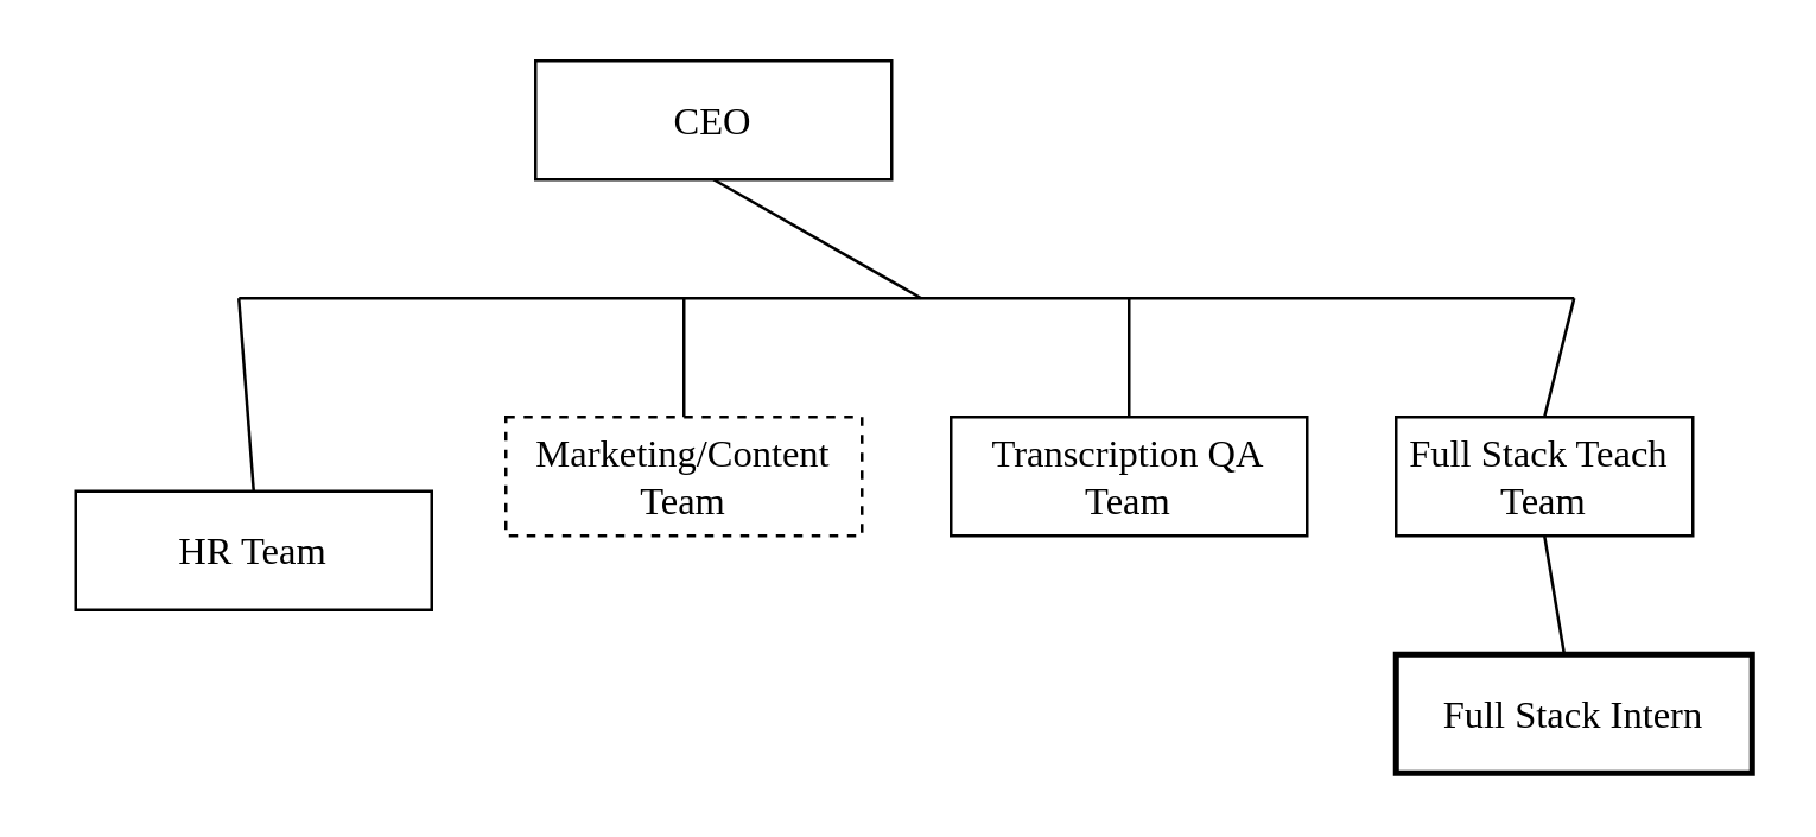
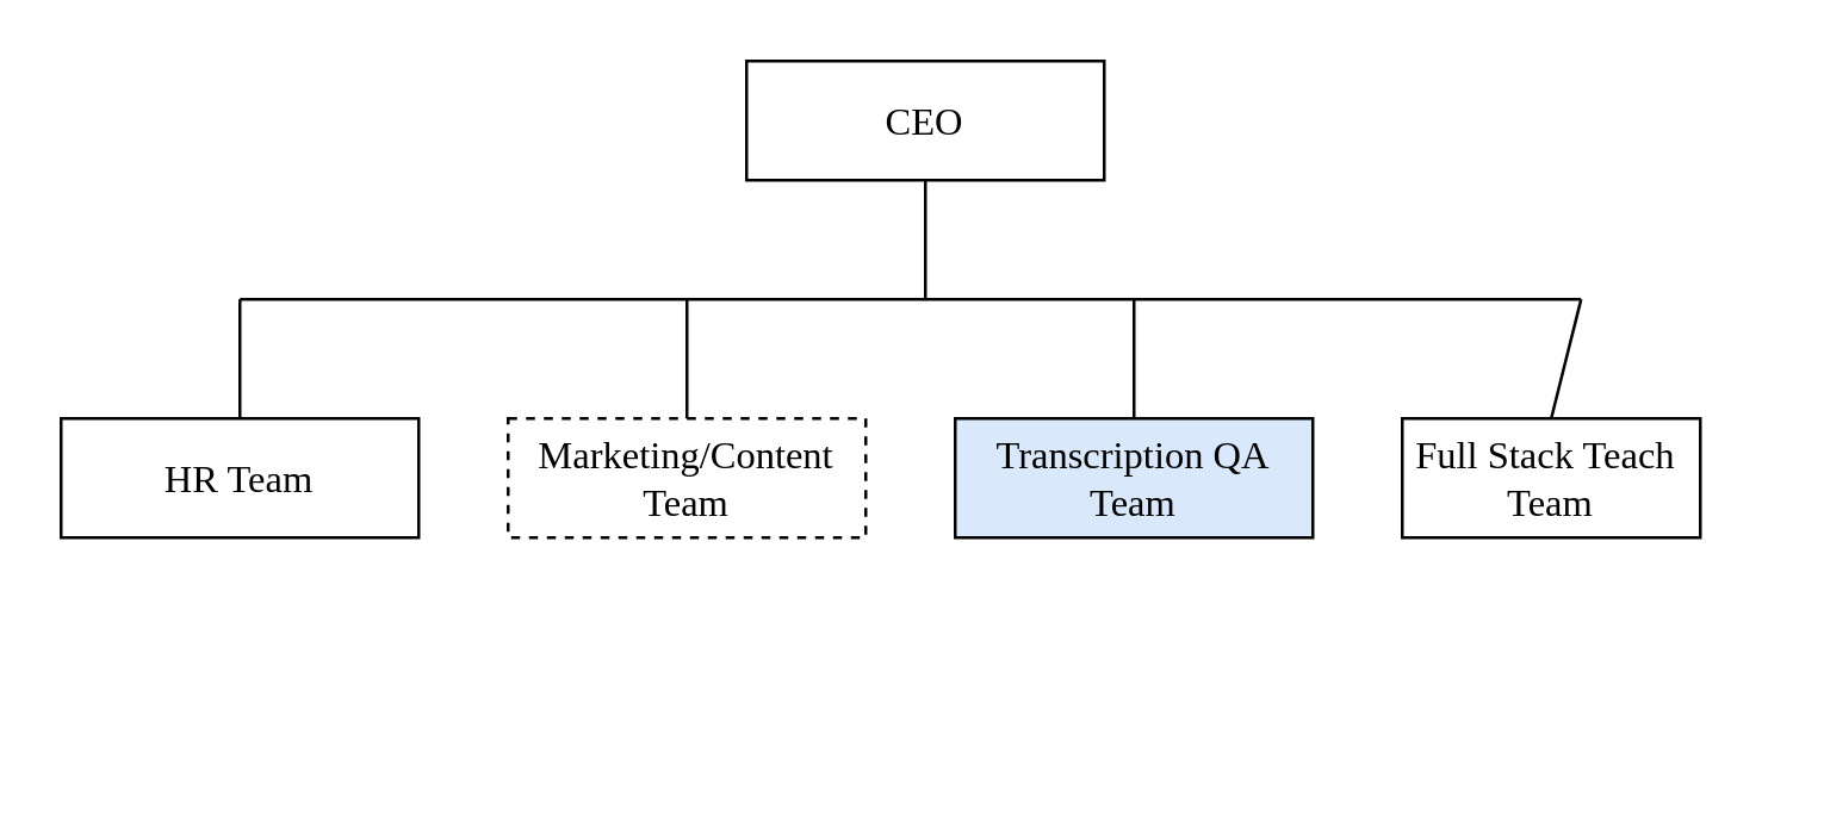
  <mxCell id="0" />
  <mxCell id="1" parent="0" />
- <mxCell id="2" value="CEO" style="rounded=0;whiteSpace=wrap;html=1;fontFamily=Times New Roman;fontSize=13;" vertex="1" parent="1"><mxGeometry x="180" y="20" width="120" height="40" as="geometry" /></mxCell>
+ <mxCell id="2" value="CEO" style="rounded=0;whiteSpace=wrap;html=1;fontFamily=Times New Roman;fontSize=13;" vertex="1" parent="1"><mxGeometry x="250" y="20" width="120" height="40" as="geometry" /></mxCell>
  <mxCell id="3" value="" style="endArrow=none;html=1;rounded=0;entryX=0.5;entryY=1;entryDx=0;entryDy=0;fontFamily=Times New Roman;fontSize=13;" edge="1" parent="1" target="2"><mxGeometry width="50" height="50" relative="1" as="geometry"><mxPoint x="310" y="100" as="sourcePoint" /><mxPoint x="340" y="110" as="targetPoint" /></mxGeometry></mxCell>
- <mxCell id="4" value="HR Team" style="rounded=0;whiteSpace=wrap;html=1;fontFamily=Times New Roman;fontSize=13;" vertex="1" parent="1"><mxGeometry x="25" y="165" width="120" height="40" as="geometry" /></mxCell>
+ <mxCell id="4" value="HR Team" style="rounded=0;whiteSpace=wrap;html=1;fontFamily=Times New Roman;fontSize=13;" vertex="1" parent="1"><mxGeometry x="20" y="140" width="120" height="40" as="geometry" /></mxCell>
  <mxCell id="5" value="" style="endArrow=none;html=1;rounded=0;fontFamily=Times New Roman;fontSize=13;" edge="1" parent="1"><mxGeometry width="50" height="50" relative="1" as="geometry"><mxPoint x="80" y="100" as="sourcePoint" /><mxPoint x="530" y="100" as="targetPoint" /></mxGeometry></mxCell>
  <mxCell id="6" value="Marketing/Content&lt;div&gt;Team&lt;/div&gt;" style="rounded=0;whiteSpace=wrap;html=1;fontFamily=Times New Roman;fontSize=13;dashed=1;" vertex="1" parent="1"><mxGeometry x="170" y="140" width="120" height="40" as="geometry" /></mxCell>
- <mxCell id="7" value="Transcription QA&lt;div&gt;Team&lt;/div&gt;" style="rounded=0;whiteSpace=wrap;html=1;fontFamily=Times New Roman;fontSize=13;" vertex="1" parent="1"><mxGeometry x="320" y="140" width="120" height="40" as="geometry" /></mxCell>
+ <mxCell id="7" value="Transcription QA&lt;div&gt;Team&lt;/div&gt;" style="rounded=0;whiteSpace=wrap;html=1;fontFamily=Times New Roman;fontSize=13;fillColor=#dae8fc;" vertex="1" parent="1"><mxGeometry x="320" y="140" width="120" height="40" as="geometry" /></mxCell>
  <mxCell id="8" value="" style="endArrow=none;html=1;rounded=0;exitX=0.5;exitY=0;exitDx=0;exitDy=0;fontFamily=Times New Roman;fontSize=13;" edge="1" parent="1" source="4"><mxGeometry width="50" height="50" relative="1" as="geometry"><mxPoint x="70" y="130" as="sourcePoint" /><mxPoint x="80" y="100" as="targetPoint" /></mxGeometry></mxCell>
  <mxCell id="9" value="" style="endArrow=none;html=1;rounded=0;exitX=0.5;exitY=0;exitDx=0;exitDy=0;fontFamily=Times New Roman;fontSize=13;" edge="1" parent="1" source="6"><mxGeometry width="50" height="50" relative="1" as="geometry"><mxPoint x="220" y="137" as="sourcePoint" /><mxPoint x="230" y="100" as="targetPoint" /></mxGeometry></mxCell>
  <mxCell id="10" value="" style="endArrow=none;html=1;rounded=0;exitX=0.5;exitY=0;exitDx=0;exitDy=0;fontFamily=Times New Roman;fontSize=13;" edge="1" parent="1" source="7"><mxGeometry width="50" height="50" relative="1" as="geometry"><mxPoint x="290" y="160" as="sourcePoint" /><mxPoint x="380" y="100" as="targetPoint" /></mxGeometry></mxCell>
  <mxCell id="11" value="Full Stack Teach&amp;nbsp;&lt;div&gt;Team&lt;/div&gt;" style="rounded=0;whiteSpace=wrap;html=1;fontFamily=Times New Roman;fontSize=13;" vertex="1" parent="1"><mxGeometry x="470" y="140" width="100" height="40" as="geometry" /></mxCell>
  <mxCell id="12" value="" style="endArrow=none;html=1;rounded=0;exitX=0.5;exitY=0;exitDx=0;exitDy=0;fontFamily=Times New Roman;fontSize=13;" edge="1" parent="1" source="11"><mxGeometry width="50" height="50" relative="1" as="geometry"><mxPoint x="520" y="140" as="sourcePoint" /><mxPoint x="530" y="100" as="targetPoint" /></mxGeometry></mxCell>
- <mxCell id="13" value="Full Stack Intern" style="rounded=0;whiteSpace=wrap;html=1;fontFamily=Times New Roman;fontSize=13;labelBorderColor=none;spacing=2;strokeWidth=2;" vertex="1" parent="1"><mxGeometry x="470" y="220" width="120" height="40" as="geometry" /></mxCell>
- <mxCell id="14" value="" style="endArrow=none;html=1;rounded=0;entryX=0.5;entryY=1;entryDx=0;entryDy=0;fontFamily=Times New Roman;fontSize=13;" edge="1" parent="1" source="13" target="11"><mxGeometry width="50" height="50" relative="1" as="geometry"><mxPoint x="290" y="170" as="sourcePoint" /><mxPoint x="340" y="120" as="targetPoint" /></mxGeometry></mxCell>
